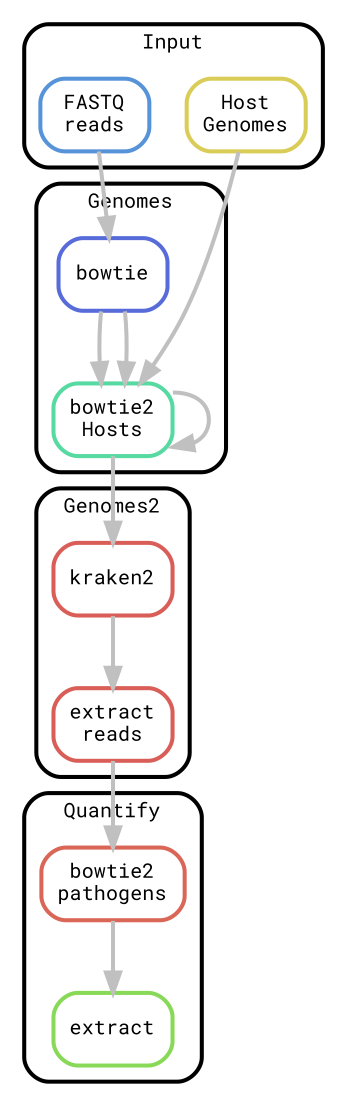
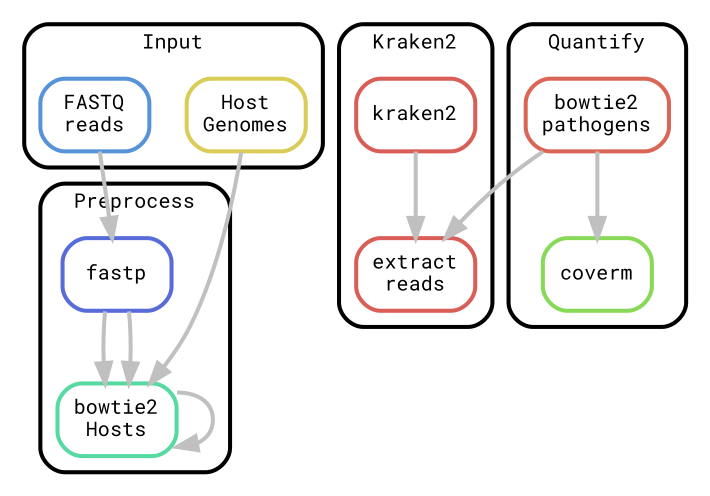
  digraph {
    bgcolor=white
    compound=true
    fontname="Roboto Mono"
    rankdir=TB
    node [color="0.01 0.6 0.85" fontname="Roboto Mono" fontsize=10 penwidth=2 shape=box style=rounded]
    edge [color=grey fontname="Roboto Mono" penwidth=2]
    n1 [color="0.59 0.6 0.85" label="FASTQ\nreads"]
    n2 [color="0.15 0.6 0.85" label="Host\nGenomes"]
-   n3 [color="0.64 0.6 0.85" label=bowtie]
+   n3 [color="0.64 0.6 0.85" label=fastp]
    n4 [color="0.43 0.6 0.85" label="bowtie2\nHosts"]
    n5 [label=kraken2]
    n6 [label="extract\nreads"]
    n7 [color="0.02 0.6 0.85" label="bowtie2\npathogens"]
-   n8 [color="0.27 0.6 0.85" label=extract]
+   n8 [color="0.27 0.6 0.85" label=coverm]
    subgraph cluster_1 {
      fontsize=10
      label=Input
      penwidth=2
      shape=box
      style=rounded
      n1
      n2
    }
    subgraph cluster_2 {
      fontsize=10
-     label=Genomes
+     label=Preprocess
      penwidth=2
      shape=box
      style=rounded
      n3
      n4
    }
    subgraph cluster_3 {
      fontsize=10
-     label=Genomes2
+     label=Kraken2
      penwidth=2
      shape=box
      style=rounded
      n5
      n6
    }
    subgraph cluster_4 {
      fontsize=10
      label=Quantify
      penwidth=2
      shape=box
      style=rounded
      n7
      n8
    }
    n1 -> n3
    n2 -> n4
    n3 -> n4
    n3 -> n4
    n4 -> n4
-   n4 -> n5
    n5 -> n6
-   n6 -> n7
+   n7 -> n6
    n7 -> n8
  }
